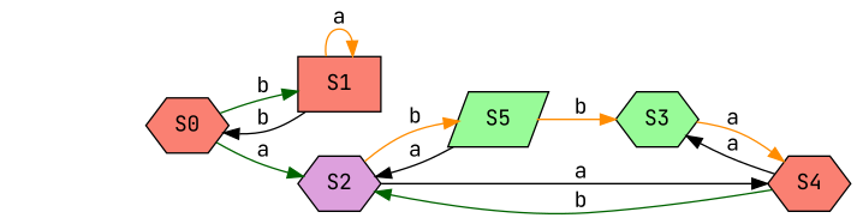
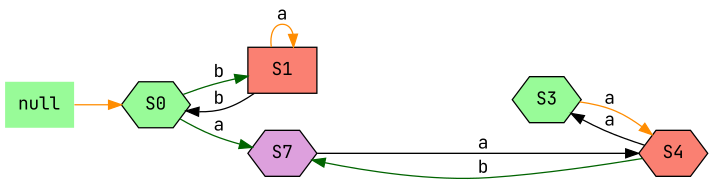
  digraph {
    fontname="JetBrains Mono"
    rankdir=LR
    node [fillcolor=palegreen fontname="JetBrains Mono" shape=hexagon style=filled]
    edge [color=darkorange fontname="JetBrains Mono"]
-   S0 [fillcolor=salmon]
+   null [shape=plaintext]
+   S0
    S1 [fillcolor=salmon shape=box]
-   S2 [fillcolor=plum]
-   S5 [shape=parallelogram]
+   S2 [fillcolor=plum label=S7]
    S4 [fillcolor=salmon]
    S3
+   null -> S0
    S0 -> S1 [color=darkgreen label=b]
    S0 -> S2 [color=darkgreen label=a]
    S1 -> S0 [color=black label=b]
    S1 -> S1 [label=a]
-   S2 -> S5 [label=b]
    S2 -> S4 [color=black label=a]
-   S5 -> S2 [color=black label=a]
-   S5 -> S3 [label=b]
    S4 -> S2 [color=darkgreen label=b]
    S4 -> S3 [color=black label=a]
    S3 -> S4 [label=a]
  }
